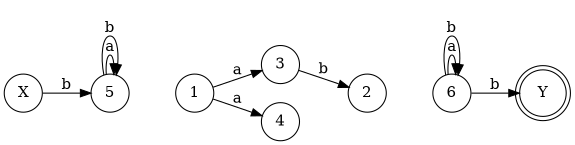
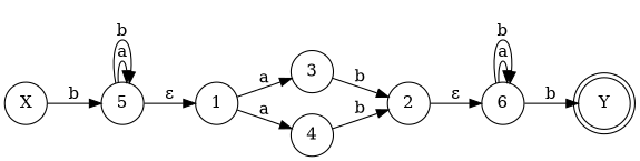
  digraph {
    rankdir=LR
    node [shape=circle]
    n1 [label=X]
    n2 [label=5]
    n3 [label=1]
    n4 [label=3]
    n5 [label=4]
    n6 [label=2]
    n7 [label=6]
    n8 [label=Y shape=doublecircle]
    n1 -> n2 [label=b]
    n2 -> n2 [label=a]
    n2 -> n2 [label=b]
+   n2 -> n3 [label="ε"]
    n3 -> n4 [label=a]
    n3 -> n5 [label=a]
    n4 -> n6 [label=b]
+   n5 -> n6 [label=b]
+   n6 -> n7 [label="ε"]
    n7 -> n7 [label=a]
    n7 -> n7 [label=b]
    n7 -> n8 [label=b]
  }
